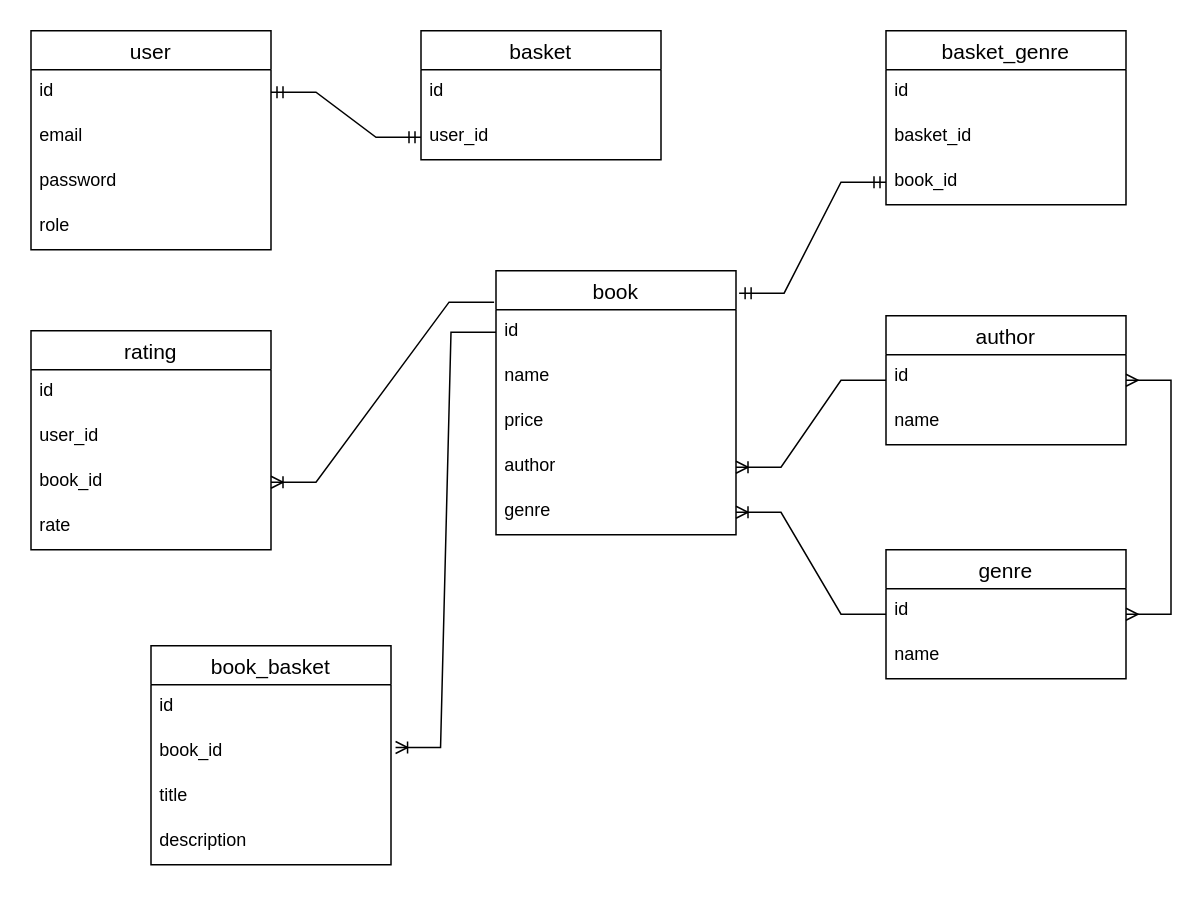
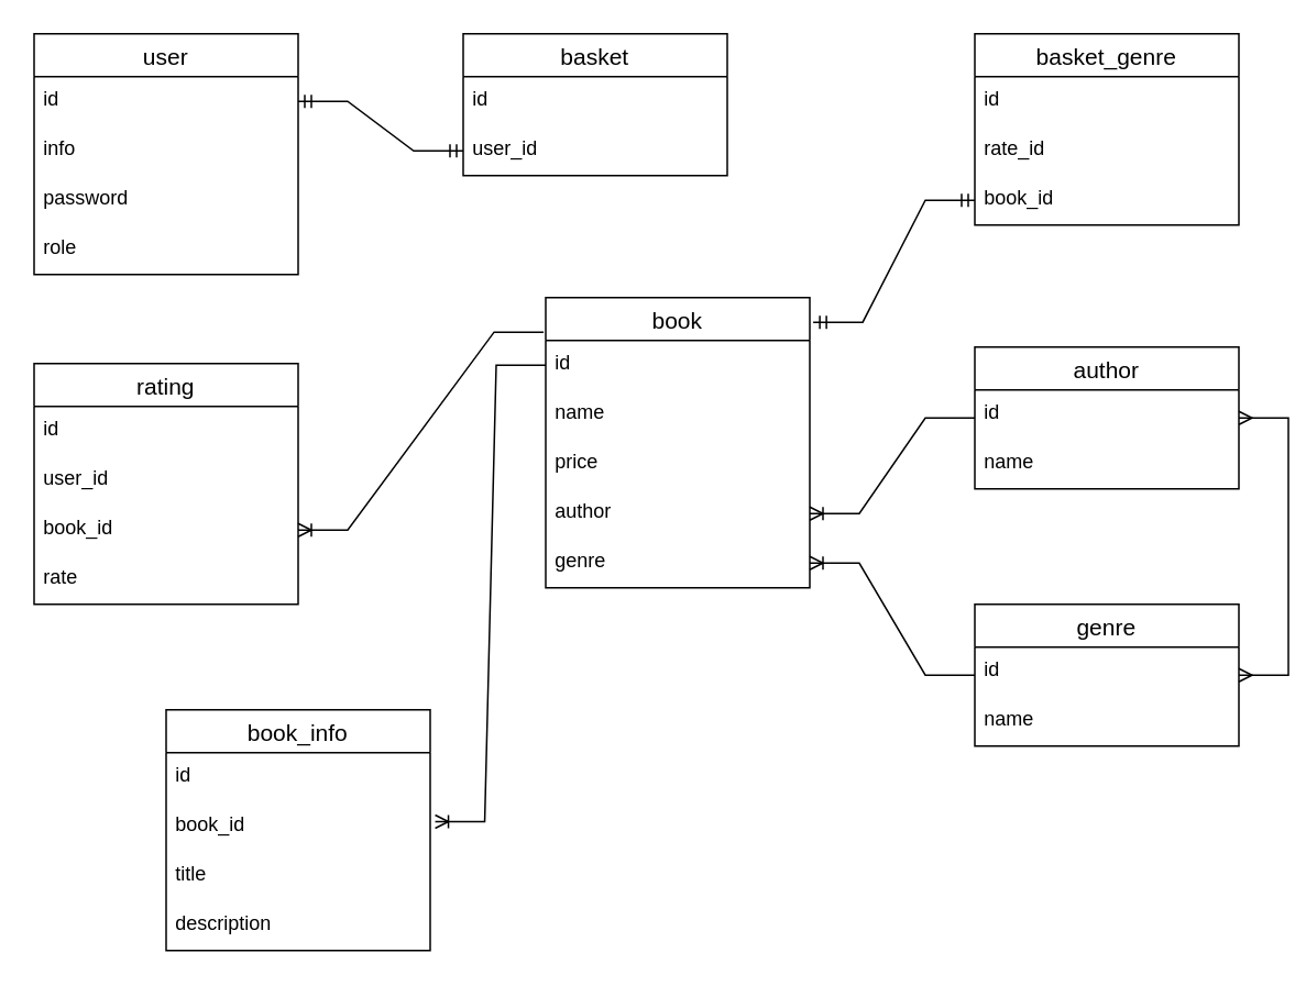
  <mxCell id="0" />
  <mxCell id="1" parent="0" />
  <mxCell id="2" value="user" style="swimlane;fontStyle=0;childLayout=stackLayout;horizontal=1;startSize=26;horizontalStack=0;resizeParent=1;resizeParentMax=0;resizeLast=0;collapsible=1;marginBottom=0;align=center;fontSize=14;" parent="1" vertex="1"><mxGeometry x="20" y="20" width="160" height="146" as="geometry" /></mxCell>
  <mxCell id="3" value="id" style="text;strokeColor=none;fillColor=none;spacingLeft=4;spacingRight=4;overflow=hidden;rotatable=0;points=[[0,0.5],[1,0.5]];portConstraint=eastwest;fontSize=12;" parent="2" vertex="1"><mxGeometry y="26" width="160" height="30" as="geometry" /></mxCell>
- <mxCell id="4" value="email" style="text;strokeColor=none;fillColor=none;spacingLeft=4;spacingRight=4;overflow=hidden;rotatable=0;points=[[0,0.5],[1,0.5]];portConstraint=eastwest;fontSize=12;" parent="2" vertex="1"><mxGeometry y="56" width="160" height="30" as="geometry" /></mxCell>
+ <mxCell id="4" value="info" style="text;strokeColor=none;fillColor=none;spacingLeft=4;spacingRight=4;overflow=hidden;rotatable=0;points=[[0,0.5],[1,0.5]];portConstraint=eastwest;fontSize=12;" parent="2" vertex="1"><mxGeometry y="56" width="160" height="30" as="geometry" /></mxCell>
  <mxCell id="5" value="password" style="text;strokeColor=none;fillColor=none;spacingLeft=4;spacingRight=4;overflow=hidden;rotatable=0;points=[[0,0.5],[1,0.5]];portConstraint=eastwest;fontSize=12;" parent="2" vertex="1"><mxGeometry y="86" width="160" height="30" as="geometry" /></mxCell>
  <mxCell id="6" value="role" style="text;strokeColor=none;fillColor=none;spacingLeft=4;spacingRight=4;overflow=hidden;rotatable=0;points=[[0,0.5],[1,0.5]];portConstraint=eastwest;fontSize=12;" parent="2" vertex="1"><mxGeometry y="116" width="160" height="30" as="geometry" /></mxCell>
  <mxCell id="7" value="basket" style="swimlane;fontStyle=0;childLayout=stackLayout;horizontal=1;startSize=26;horizontalStack=0;resizeParent=1;resizeParentMax=0;resizeLast=0;collapsible=1;marginBottom=0;align=center;fontSize=14;" vertex="1" parent="1"><mxGeometry x="280" y="20" width="160" height="86" as="geometry" /></mxCell>
  <mxCell id="8" value="id" style="text;strokeColor=none;fillColor=none;spacingLeft=4;spacingRight=4;overflow=hidden;rotatable=0;points=[[0,0.5],[1,0.5]];portConstraint=eastwest;fontSize=12;" vertex="1" parent="7"><mxGeometry y="26" width="160" height="30" as="geometry" /></mxCell>
  <mxCell id="9" value="user_id" style="text;strokeColor=none;fillColor=none;spacingLeft=4;spacingRight=4;overflow=hidden;rotatable=0;points=[[0,0.5],[1,0.5]];portConstraint=eastwest;fontSize=12;" vertex="1" parent="7"><mxGeometry y="56" width="160" height="30" as="geometry" /></mxCell>
  <mxCell id="10" value="" style="edgeStyle=entityRelationEdgeStyle;fontSize=12;html=1;endArrow=ERmandOne;startArrow=ERmandOne;rounded=0;exitX=1;exitY=0.5;exitDx=0;exitDy=0;entryX=0;entryY=0.5;entryDx=0;entryDy=0;" edge="1" parent="1" source="3" target="9"><mxGeometry width="100" height="100" relative="1" as="geometry"><mxPoint x="270" y="80" as="sourcePoint" /><mxPoint x="440" y="290" as="targetPoint" /></mxGeometry></mxCell>
  <mxCell id="11" value="book" style="swimlane;fontStyle=0;childLayout=stackLayout;horizontal=1;startSize=26;horizontalStack=0;resizeParent=1;resizeParentMax=0;resizeLast=0;collapsible=1;marginBottom=0;align=center;fontSize=14;" vertex="1" parent="1"><mxGeometry x="330" y="180" width="160" height="176" as="geometry" /></mxCell>
  <mxCell id="12" value="id" style="text;strokeColor=none;fillColor=none;spacingLeft=4;spacingRight=4;overflow=hidden;rotatable=0;points=[[0,0.5],[1,0.5]];portConstraint=eastwest;fontSize=12;" vertex="1" parent="11"><mxGeometry y="26" width="160" height="30" as="geometry" /></mxCell>
  <mxCell id="13" value="name" style="text;strokeColor=none;fillColor=none;spacingLeft=4;spacingRight=4;overflow=hidden;rotatable=0;points=[[0,0.5],[1,0.5]];portConstraint=eastwest;fontSize=12;" vertex="1" parent="11"><mxGeometry y="56" width="160" height="30" as="geometry" /></mxCell>
  <mxCell id="14" value="price" style="text;strokeColor=none;fillColor=none;spacingLeft=4;spacingRight=4;overflow=hidden;rotatable=0;points=[[0,0.5],[1,0.5]];portConstraint=eastwest;fontSize=12;" vertex="1" parent="11"><mxGeometry y="86" width="160" height="30" as="geometry" /></mxCell>
  <mxCell id="15" value="author" style="text;strokeColor=none;fillColor=none;spacingLeft=4;spacingRight=4;overflow=hidden;rotatable=0;points=[[0,0.5],[1,0.5]];portConstraint=eastwest;fontSize=12;" vertex="1" parent="11"><mxGeometry y="116" width="160" height="30" as="geometry" /></mxCell>
  <mxCell id="16" value="genre" style="text;strokeColor=none;fillColor=none;spacingLeft=4;spacingRight=4;overflow=hidden;rotatable=0;points=[[0,0.5],[1,0.5]];portConstraint=eastwest;fontSize=12;" vertex="1" parent="11"><mxGeometry y="146" width="160" height="30" as="geometry" /></mxCell>
  <mxCell id="17" value="genre" style="swimlane;fontStyle=0;childLayout=stackLayout;horizontal=1;startSize=26;horizontalStack=0;resizeParent=1;resizeParentMax=0;resizeLast=0;collapsible=1;marginBottom=0;align=center;fontSize=14;" vertex="1" parent="1"><mxGeometry x="590" y="366" width="160" height="86" as="geometry" /></mxCell>
  <mxCell id="18" value="id" style="text;strokeColor=none;fillColor=none;spacingLeft=4;spacingRight=4;overflow=hidden;rotatable=0;points=[[0,0.5],[1,0.5]];portConstraint=eastwest;fontSize=12;" vertex="1" parent="17"><mxGeometry y="26" width="160" height="30" as="geometry" /></mxCell>
  <mxCell id="19" value="name" style="text;strokeColor=none;fillColor=none;spacingLeft=4;spacingRight=4;overflow=hidden;rotatable=0;points=[[0,0.5],[1,0.5]];portConstraint=eastwest;fontSize=12;" vertex="1" parent="17"><mxGeometry y="56" width="160" height="30" as="geometry" /></mxCell>
  <mxCell id="20" value="author" style="swimlane;fontStyle=0;childLayout=stackLayout;horizontal=1;startSize=26;horizontalStack=0;resizeParent=1;resizeParentMax=0;resizeLast=0;collapsible=1;marginBottom=0;align=center;fontSize=14;" vertex="1" parent="1"><mxGeometry x="590" y="210" width="160" height="86" as="geometry" /></mxCell>
  <mxCell id="21" value="id" style="text;strokeColor=none;fillColor=none;spacingLeft=4;spacingRight=4;overflow=hidden;rotatable=0;points=[[0,0.5],[1,0.5]];portConstraint=eastwest;fontSize=12;" vertex="1" parent="20"><mxGeometry y="26" width="160" height="30" as="geometry" /></mxCell>
  <mxCell id="22" value="name" style="text;strokeColor=none;fillColor=none;spacingLeft=4;spacingRight=4;overflow=hidden;rotatable=0;points=[[0,0.5],[1,0.5]];portConstraint=eastwest;fontSize=12;" vertex="1" parent="20"><mxGeometry y="56" width="160" height="30" as="geometry" /></mxCell>
  <mxCell id="23" value="" style="edgeStyle=entityRelationEdgeStyle;fontSize=12;html=1;endArrow=ERoneToMany;rounded=0;" edge="1" parent="1" source="20" target="15"><mxGeometry width="100" height="100" relative="1" as="geometry"><mxPoint x="340" y="190" as="sourcePoint" /><mxPoint x="440" y="90" as="targetPoint" /></mxGeometry></mxCell>
  <mxCell id="24" value="" style="edgeStyle=entityRelationEdgeStyle;fontSize=12;html=1;endArrow=ERoneToMany;rounded=0;entryX=1;entryY=0.5;entryDx=0;entryDy=0;" edge="1" parent="1" source="17" target="16"><mxGeometry width="100" height="100" relative="1" as="geometry"><mxPoint x="340" y="190" as="sourcePoint" /><mxPoint x="440" y="90" as="targetPoint" /></mxGeometry></mxCell>
  <mxCell id="25" value="" style="edgeStyle=entityRelationEdgeStyle;fontSize=12;html=1;endArrow=ERmany;startArrow=ERmany;rounded=0;" edge="1" parent="1" source="20" target="17"><mxGeometry width="100" height="100" relative="1" as="geometry"><mxPoint x="340" y="290" as="sourcePoint" /><mxPoint x="440" y="190" as="targetPoint" /></mxGeometry></mxCell>
- <mxCell id="26" value="book_basket" style="swimlane;fontStyle=0;childLayout=stackLayout;horizontal=1;startSize=26;horizontalStack=0;resizeParent=1;resizeParentMax=0;resizeLast=0;collapsible=1;marginBottom=0;align=center;fontSize=14;" vertex="1" parent="1"><mxGeometry x="100" y="430" width="160" height="146" as="geometry" /></mxCell>
+ <mxCell id="26" value="book_info" style="swimlane;fontStyle=0;childLayout=stackLayout;horizontal=1;startSize=26;horizontalStack=0;resizeParent=1;resizeParentMax=0;resizeLast=0;collapsible=1;marginBottom=0;align=center;fontSize=14;" vertex="1" parent="1"><mxGeometry x="100" y="430" width="160" height="146" as="geometry" /></mxCell>
  <mxCell id="27" value="id" style="text;strokeColor=none;fillColor=none;spacingLeft=4;spacingRight=4;overflow=hidden;rotatable=0;points=[[0,0.5],[1,0.5]];portConstraint=eastwest;fontSize=12;" vertex="1" parent="26"><mxGeometry y="26" width="160" height="30" as="geometry" /></mxCell>
  <mxCell id="28" value="book_id" style="text;strokeColor=none;fillColor=none;spacingLeft=4;spacingRight=4;overflow=hidden;rotatable=0;points=[[0,0.5],[1,0.5]];portConstraint=eastwest;fontSize=12;" vertex="1" parent="26"><mxGeometry y="56" width="160" height="30" as="geometry" /></mxCell>
  <mxCell id="29" value="title" style="text;strokeColor=none;fillColor=none;spacingLeft=4;spacingRight=4;overflow=hidden;rotatable=0;points=[[0,0.5],[1,0.5]];portConstraint=eastwest;fontSize=12;" vertex="1" parent="26"><mxGeometry y="86" width="160" height="30" as="geometry" /></mxCell>
  <mxCell id="30" value="description" style="text;strokeColor=none;fillColor=none;spacingLeft=4;spacingRight=4;overflow=hidden;rotatable=0;points=[[0,0.5],[1,0.5]];portConstraint=eastwest;fontSize=12;" vertex="1" parent="26"><mxGeometry y="116" width="160" height="30" as="geometry" /></mxCell>
  <mxCell id="31" value="" style="edgeStyle=entityRelationEdgeStyle;fontSize=12;html=1;endArrow=ERoneToMany;rounded=0;entryX=1.019;entryY=0.394;entryDx=0;entryDy=0;entryPerimeter=0;" edge="1" parent="1" source="12" target="28"><mxGeometry width="100" height="100" relative="1" as="geometry"><mxPoint x="340" y="390" as="sourcePoint" /><mxPoint x="440" y="290" as="targetPoint" /></mxGeometry></mxCell>
  <mxCell id="32" value="basket_genre" style="swimlane;fontStyle=0;childLayout=stackLayout;horizontal=1;startSize=26;horizontalStack=0;resizeParent=1;resizeParentMax=0;resizeLast=0;collapsible=1;marginBottom=0;align=center;fontSize=14;" vertex="1" parent="1"><mxGeometry x="590" y="20" width="160" height="116" as="geometry" /></mxCell>
  <mxCell id="33" value="id" style="text;strokeColor=none;fillColor=none;spacingLeft=4;spacingRight=4;overflow=hidden;rotatable=0;points=[[0,0.5],[1,0.5]];portConstraint=eastwest;fontSize=12;" vertex="1" parent="32"><mxGeometry y="26" width="160" height="30" as="geometry" /></mxCell>
- <mxCell id="34" value="basket_id" style="text;strokeColor=none;fillColor=none;spacingLeft=4;spacingRight=4;overflow=hidden;rotatable=0;points=[[0,0.5],[1,0.5]];portConstraint=eastwest;fontSize=12;" vertex="1" parent="32"><mxGeometry y="56" width="160" height="30" as="geometry" /></mxCell>
+ <mxCell id="34" value="rate_id" style="text;strokeColor=none;fillColor=none;spacingLeft=4;spacingRight=4;overflow=hidden;rotatable=0;points=[[0,0.5],[1,0.5]];portConstraint=eastwest;fontSize=12;" vertex="1" parent="32"><mxGeometry y="56" width="160" height="30" as="geometry" /></mxCell>
  <mxCell id="35" value="book_id" style="text;strokeColor=none;fillColor=none;spacingLeft=4;spacingRight=4;overflow=hidden;rotatable=0;points=[[0,0.5],[1,0.5]];portConstraint=eastwest;fontSize=12;" vertex="1" parent="32"><mxGeometry y="86" width="160" height="30" as="geometry" /></mxCell>
  <mxCell id="36" value="" style="edgeStyle=entityRelationEdgeStyle;fontSize=12;html=1;endArrow=ERmandOne;startArrow=ERmandOne;rounded=0;exitX=1.013;exitY=0.085;exitDx=0;exitDy=0;exitPerimeter=0;" edge="1" parent="1" source="11" target="35"><mxGeometry width="100" height="100" relative="1" as="geometry"><mxPoint x="340" y="90" as="sourcePoint" /><mxPoint x="440" y="-10" as="targetPoint" /></mxGeometry></mxCell>
  <mxCell id="37" value="rating" style="swimlane;fontStyle=0;childLayout=stackLayout;horizontal=1;startSize=26;horizontalStack=0;resizeParent=1;resizeParentMax=0;resizeLast=0;collapsible=1;marginBottom=0;align=center;fontSize=14;" vertex="1" parent="1"><mxGeometry x="20" y="220" width="160" height="146" as="geometry" /></mxCell>
  <mxCell id="38" value="id" style="text;strokeColor=none;fillColor=none;spacingLeft=4;spacingRight=4;overflow=hidden;rotatable=0;points=[[0,0.5],[1,0.5]];portConstraint=eastwest;fontSize=12;" vertex="1" parent="37"><mxGeometry y="26" width="160" height="30" as="geometry" /></mxCell>
  <mxCell id="39" value="user_id" style="text;strokeColor=none;fillColor=none;spacingLeft=4;spacingRight=4;overflow=hidden;rotatable=0;points=[[0,0.5],[1,0.5]];portConstraint=eastwest;fontSize=12;" vertex="1" parent="37"><mxGeometry y="56" width="160" height="30" as="geometry" /></mxCell>
  <mxCell id="40" value="book_id" style="text;strokeColor=none;fillColor=none;spacingLeft=4;spacingRight=4;overflow=hidden;rotatable=0;points=[[0,0.5],[1,0.5]];portConstraint=eastwest;fontSize=12;" vertex="1" parent="37"><mxGeometry y="86" width="160" height="30" as="geometry" /></mxCell>
  <mxCell id="41" value="rate" style="text;strokeColor=none;fillColor=none;spacingLeft=4;spacingRight=4;overflow=hidden;rotatable=0;points=[[0,0.5],[1,0.5]];portConstraint=eastwest;fontSize=12;" vertex="1" parent="37"><mxGeometry y="116" width="160" height="30" as="geometry" /></mxCell>
  <mxCell id="42" value="" style="edgeStyle=entityRelationEdgeStyle;fontSize=12;html=1;endArrow=ERoneToMany;rounded=0;entryX=1;entryY=0.5;entryDx=0;entryDy=0;exitX=-0.008;exitY=0.119;exitDx=0;exitDy=0;exitPerimeter=0;" edge="1" parent="1" source="11" target="40"><mxGeometry width="100" height="100" relative="1" as="geometry"><mxPoint x="350" y="230" as="sourcePoint" /><mxPoint x="450" y="130" as="targetPoint" /></mxGeometry></mxCell>
